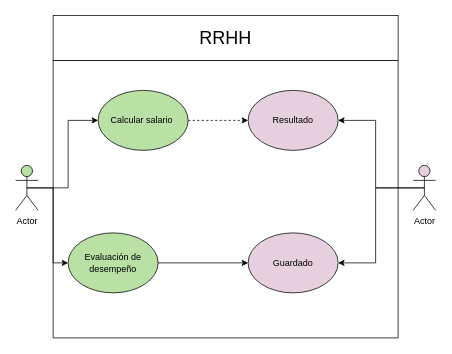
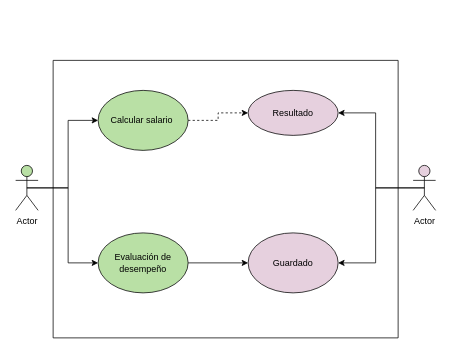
  <mxCell id="0" />
  <mxCell id="1" parent="0" />
  <mxCell id="2" style="edgeStyle=orthogonalEdgeStyle;rounded=0;orthogonalLoop=1;jettySize=auto;html=1;exitX=0.5;exitY=0.5;exitDx=0;exitDy=0;exitPerimeter=0;entryX=0;entryY=0.5;entryDx=0;entryDy=0;" edge="1" parent="1" source="4" target="7"><mxGeometry relative="1" as="geometry" /></mxCell>
  <mxCell id="3" style="edgeStyle=orthogonalEdgeStyle;rounded=0;orthogonalLoop=1;jettySize=auto;html=1;exitX=0.5;exitY=0.5;exitDx=0;exitDy=0;exitPerimeter=0;entryX=0;entryY=0.5;entryDx=0;entryDy=0;" edge="1" parent="1" source="4" target="10"><mxGeometry relative="1" as="geometry" /></mxCell>
  <mxCell id="4" value="Actor" style="shape=umlActor;verticalLabelPosition=bottom;verticalAlign=top;html=1;outlineConnect=0;fillColor=#B9E0A5;" vertex="1" parent="1"><mxGeometry x="20" y="220" width="30" height="60" as="geometry" /></mxCell>
  <mxCell id="5" value="" style="swimlane;startSize=0;" vertex="1" parent="1"><mxGeometry x="70" y="80" width="460" height="370" as="geometry" /></mxCell>
  <mxCell id="6" style="edgeStyle=orthogonalEdgeStyle;rounded=0;orthogonalLoop=1;jettySize=auto;html=1;exitX=1;exitY=0.5;exitDx=0;exitDy=0;dashed=1;" edge="1" parent="5" source="7" target="8"><mxGeometry relative="1" as="geometry" /></mxCell>
  <mxCell id="7" value="Calcular salario&amp;nbsp;" style="ellipse;whiteSpace=wrap;html=1;fillColor=#B9E0A5;" vertex="1" parent="5"><mxGeometry x="60" y="40" width="120" height="80" as="geometry" /></mxCell>
- <mxCell id="8" value="Resultado" style="ellipse;whiteSpace=wrap;html=1;fillColor=#E6D0DE;" vertex="1" parent="5"><mxGeometry x="260" y="40" width="120" height="80" as="geometry" /></mxCell>
+ <mxCell id="8" value="Resultado" style="ellipse;whiteSpace=wrap;html=1;fillColor=#E6D0DE;" vertex="1" parent="5"><mxGeometry x="260" y="40" width="120" height="60" as="geometry" /></mxCell>
  <mxCell id="9" style="edgeStyle=orthogonalEdgeStyle;rounded=0;orthogonalLoop=1;jettySize=auto;html=1;exitX=1;exitY=0.5;exitDx=0;exitDy=0;entryX=0;entryY=0.5;entryDx=0;entryDy=0;" edge="1" parent="5" source="10" target="11"><mxGeometry relative="1" as="geometry" /></mxCell>
- <mxCell id="10" value="Evaluación de desempeño" style="ellipse;whiteSpace=wrap;html=1;fillColor=#B9E0A5;" vertex="1" parent="5"><mxGeometry x="20" y="230" width="120" height="80" as="geometry" /></mxCell>
+ <mxCell id="10" value="Evaluación de desempeño" style="ellipse;whiteSpace=wrap;html=1;fillColor=#B9E0A5;" vertex="1" parent="5"><mxGeometry x="60" y="230" width="120" height="80" as="geometry" /></mxCell>
  <mxCell id="11" value="Guardado" style="ellipse;whiteSpace=wrap;html=1;fillColor=#E6D0DE;" vertex="1" parent="5"><mxGeometry x="260" y="230" width="120" height="80" as="geometry" /></mxCell>
  <mxCell id="12" style="edgeStyle=orthogonalEdgeStyle;rounded=0;orthogonalLoop=1;jettySize=auto;html=1;exitX=0.5;exitY=0.5;exitDx=0;exitDy=0;exitPerimeter=0;entryX=1;entryY=0.5;entryDx=0;entryDy=0;" edge="1" parent="1" source="14" target="8"><mxGeometry relative="1" as="geometry" /></mxCell>
  <mxCell id="13" style="edgeStyle=orthogonalEdgeStyle;rounded=0;orthogonalLoop=1;jettySize=auto;html=1;exitX=0.5;exitY=0.5;exitDx=0;exitDy=0;exitPerimeter=0;entryX=1;entryY=0.5;entryDx=0;entryDy=0;" edge="1" parent="1" source="14" target="11"><mxGeometry relative="1" as="geometry" /></mxCell>
  <mxCell id="14" value="Actor" style="shape=umlActor;verticalLabelPosition=bottom;verticalAlign=top;html=1;outlineConnect=0;fillColor=#E6D0DE;" vertex="1" parent="1"><mxGeometry x="550" y="220" width="30" height="60" as="geometry" /></mxCell>
- <mxCell id="15" value="&lt;font style=&quot;font-size: 24px;&quot;&gt;RRHH&lt;/font&gt;" style="rounded=0;whiteSpace=wrap;html=1;" vertex="1" parent="1"><mxGeometry x="70" y="20" width="460" height="60" as="geometry" /></mxCell>
